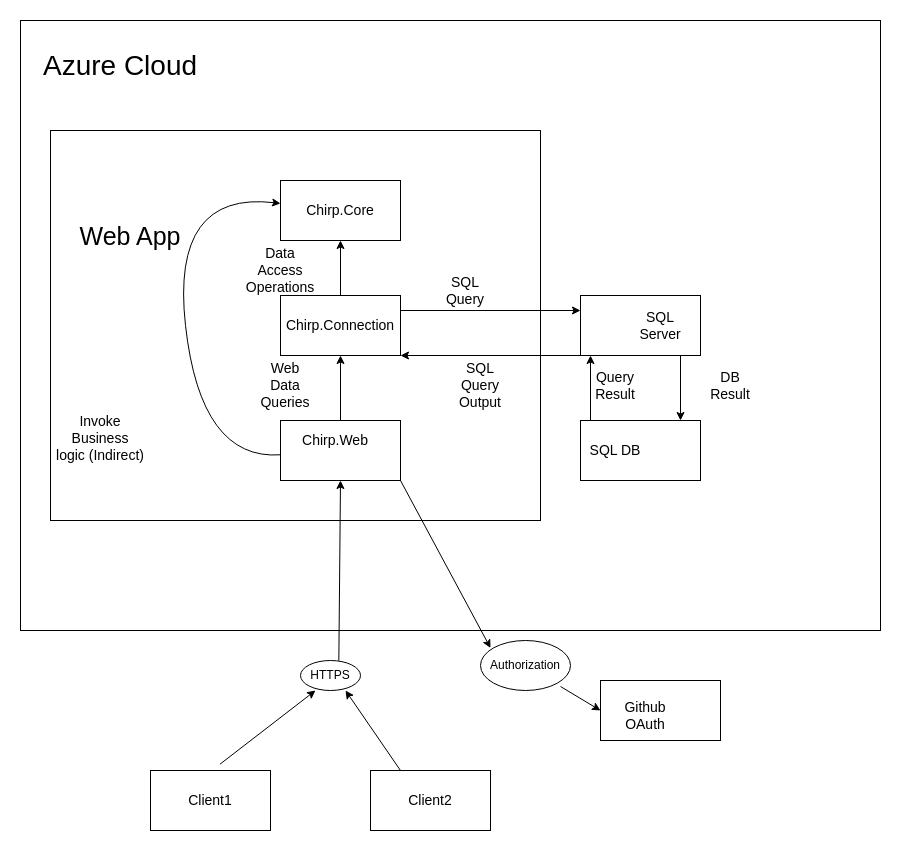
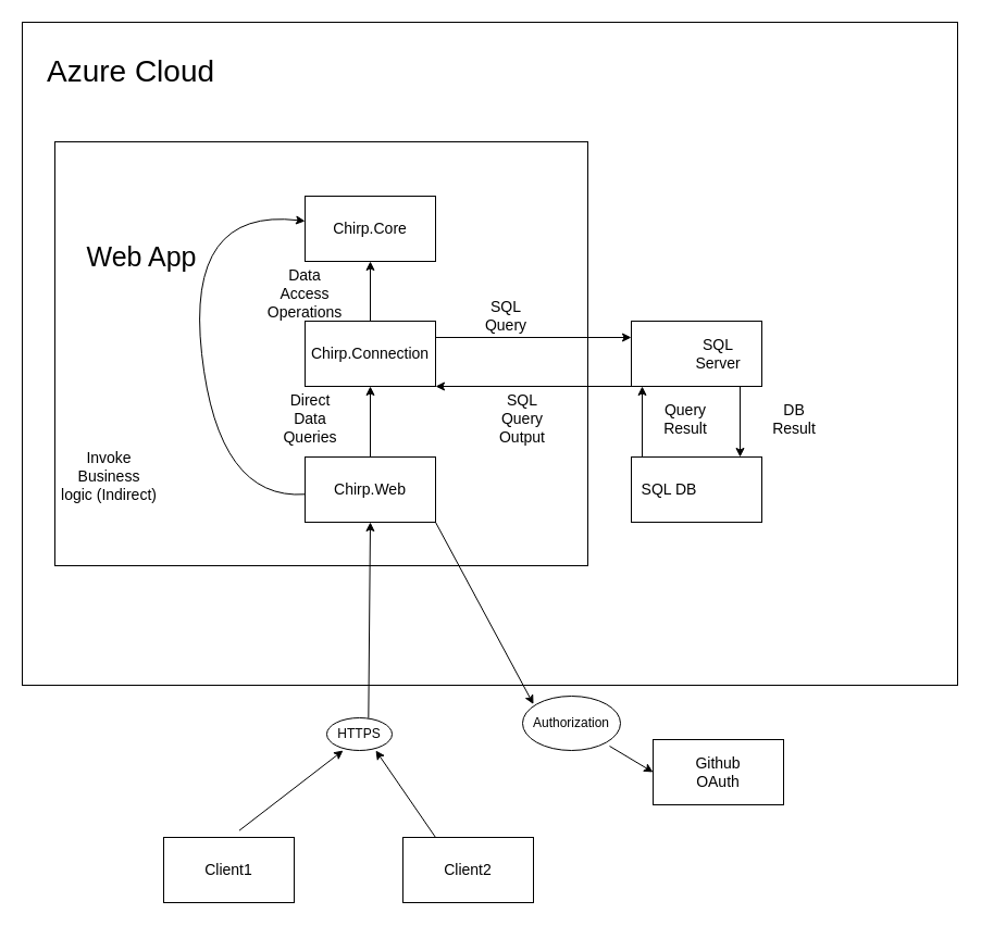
  <mxCell id="0" />
  <mxCell id="1" parent="0" />
  <mxCell id="2" value="" style="rounded=0;whiteSpace=wrap;html=1;" vertex="1" parent="1"><mxGeometry x="20" y="20" width="860" height="610" as="geometry" /></mxCell>
  <mxCell id="3" value="Azure Cloud" style="text;html=1;strokeColor=none;fillColor=none;align=center;verticalAlign=middle;whiteSpace=wrap;rounded=0;fontSize=28;" vertex="1" parent="1"><mxGeometry x="40" y="40" width="160" height="50" as="geometry" /></mxCell>
  <mxCell id="4" value="" style="rounded=0;whiteSpace=wrap;html=1;" vertex="1" parent="1"><mxGeometry x="50" y="130" width="490" height="390" as="geometry" /></mxCell>
  <mxCell id="5" value="Web App" style="text;html=1;strokeColor=none;fillColor=none;align=center;verticalAlign=middle;whiteSpace=wrap;rounded=0;fontSize=25;" vertex="1" parent="1"><mxGeometry x="75" y="215" width="110" height="40" as="geometry" /></mxCell>
  <mxCell id="6" value="" style="rounded=0;whiteSpace=wrap;html=1;" vertex="1" parent="1"><mxGeometry x="280" y="180" width="120" height="60" as="geometry" /></mxCell>
  <mxCell id="7" value="Chirp.Core" style="text;html=1;strokeColor=none;fillColor=none;align=center;verticalAlign=middle;whiteSpace=wrap;rounded=0;fontSize=14;" vertex="1" parent="1"><mxGeometry x="310" y="195" width="60" height="30" as="geometry" /></mxCell>
  <mxCell id="8" value="" style="rounded=0;whiteSpace=wrap;html=1;" vertex="1" parent="1"><mxGeometry x="280" y="295" width="120" height="60" as="geometry" /></mxCell>
  <mxCell id="9" value="Chirp.Connection" style="text;html=1;strokeColor=none;fillColor=none;align=center;verticalAlign=middle;whiteSpace=wrap;rounded=0;fontSize=14;" vertex="1" parent="1"><mxGeometry x="310" y="310" width="60" height="30" as="geometry" /></mxCell>
  <mxCell id="10" value="" style="rounded=0;whiteSpace=wrap;html=1;" vertex="1" parent="1"><mxGeometry x="280" y="420" width="120" height="60" as="geometry" /></mxCell>
- <mxCell id="11" value="Chirp.Web" style="text;html=1;strokeColor=none;fillColor=none;align=center;verticalAlign=middle;whiteSpace=wrap;rounded=0;fontSize=14;" vertex="1" parent="1"><mxGeometry x="305" y="425" width="60" height="30" as="geometry" /></mxCell>
+ <mxCell id="11" value="Chirp.Web" style="text;html=1;strokeColor=none;fillColor=none;align=center;verticalAlign=middle;whiteSpace=wrap;rounded=0;fontSize=14;" vertex="1" parent="1"><mxGeometry x="310" y="435" width="60" height="30" as="geometry" /></mxCell>
  <mxCell id="12" value="" style="curved=1;endArrow=classic;html=1;rounded=0;" edge="1" parent="1" source="10" target="6"><mxGeometry width="50" height="50" relative="1" as="geometry"><mxPoint x="200" y="435" as="sourcePoint" /><mxPoint x="250" y="385" as="targetPoint" /><Array as="points"><mxPoint x="200" y="460" /><mxPoint x="170" y="190" /></Array></mxGeometry></mxCell>
  <mxCell id="13" value="Invoke Business logic (Indirect)" style="text;html=1;strokeColor=none;fillColor=none;align=center;verticalAlign=middle;whiteSpace=wrap;rounded=0;fontSize=14;" vertex="1" parent="1"><mxGeometry x="55" y="410" width="90" height="55" as="geometry" /></mxCell>
  <mxCell id="14" value="Data Access Operations" style="text;html=1;strokeColor=none;fillColor=none;align=center;verticalAlign=middle;whiteSpace=wrap;rounded=0;fontSize=14;" vertex="1" parent="1"><mxGeometry x="250" y="255" width="60" height="30" as="geometry" /></mxCell>
- <mxCell id="15" value="Web Data Queries" style="text;html=1;strokeColor=none;fillColor=none;align=center;verticalAlign=middle;whiteSpace=wrap;rounded=0;fontSize=14;" vertex="1" parent="1"><mxGeometry x="255" y="370" width="60" height="30" as="geometry" /></mxCell>
+ <mxCell id="15" value="Direct Data Queries" style="text;html=1;strokeColor=none;fillColor=none;align=center;verticalAlign=middle;whiteSpace=wrap;rounded=0;fontSize=14;" vertex="1" parent="1"><mxGeometry x="255" y="370" width="60" height="30" as="geometry" /></mxCell>
  <mxCell id="16" value="" style="rounded=0;whiteSpace=wrap;html=1;" vertex="1" parent="1"><mxGeometry x="580" y="295" width="120" height="60" as="geometry" /></mxCell>
  <mxCell id="17" value="SQL Query" style="text;html=1;strokeColor=none;fillColor=none;align=center;verticalAlign=middle;whiteSpace=wrap;rounded=0;fontSize=14;" vertex="1" parent="1"><mxGeometry x="435" y="275" width="60" height="30" as="geometry" /></mxCell>
  <mxCell id="18" value="SQL Query Output" style="text;html=1;strokeColor=none;fillColor=none;align=center;verticalAlign=middle;whiteSpace=wrap;rounded=0;fontSize=14;" vertex="1" parent="1"><mxGeometry x="450" y="370" width="60" height="30" as="geometry" /></mxCell>
  <mxCell id="19" value="SQL Server" style="text;html=1;strokeColor=none;fillColor=none;align=center;verticalAlign=middle;whiteSpace=wrap;rounded=0;fontSize=14;" vertex="1" parent="1"><mxGeometry x="630" y="310" width="60" height="30" as="geometry" /></mxCell>
  <mxCell id="20" value="" style="rounded=0;whiteSpace=wrap;html=1;" vertex="1" parent="1"><mxGeometry x="580" y="420" width="120" height="60" as="geometry" /></mxCell>
  <mxCell id="21" value="DB Result" style="text;html=1;strokeColor=none;fillColor=none;align=center;verticalAlign=middle;whiteSpace=wrap;rounded=0;fontSize=14;" vertex="1" parent="1"><mxGeometry x="700" y="370" width="60" height="30" as="geometry" /></mxCell>
- <mxCell id="22" value="Query Result" style="text;html=1;strokeColor=none;fillColor=none;align=center;verticalAlign=middle;whiteSpace=wrap;rounded=0;fontSize=14;" vertex="1" parent="1"><mxGeometry x="585" y="370" width="60" height="30" as="geometry" /></mxCell>
+ <mxCell id="22" value="Query Result" style="text;html=1;strokeColor=none;fillColor=none;align=center;verticalAlign=middle;whiteSpace=wrap;rounded=0;fontSize=14;" vertex="1" parent="1"><mxGeometry x="600" y="370" width="60" height="30" as="geometry" /></mxCell>
  <mxCell id="23" value="SQL DB" style="text;html=1;strokeColor=none;fillColor=none;align=center;verticalAlign=middle;whiteSpace=wrap;rounded=0;fontSize=14;" vertex="1" parent="1"><mxGeometry x="585" y="435" width="60" height="30" as="geometry" /></mxCell>
  <mxCell id="24" value="" style="rounded=0;whiteSpace=wrap;html=1;" vertex="1" parent="1"><mxGeometry x="150" y="770" width="120" height="60" as="geometry" /></mxCell>
  <mxCell id="25" value="" style="rounded=0;whiteSpace=wrap;html=1;" vertex="1" parent="1"><mxGeometry x="370" y="770" width="120" height="60" as="geometry" /></mxCell>
  <mxCell id="26" value="Client1" style="text;html=1;strokeColor=none;fillColor=none;align=center;verticalAlign=middle;whiteSpace=wrap;rounded=0;fontSize=14;" vertex="1" parent="1"><mxGeometry x="180" y="785" width="60" height="30" as="geometry" /></mxCell>
  <mxCell id="27" value="Client2" style="text;html=1;strokeColor=none;fillColor=none;align=center;verticalAlign=middle;whiteSpace=wrap;rounded=0;fontSize=14;" vertex="1" parent="1"><mxGeometry x="400" y="785" width="60" height="30" as="geometry" /></mxCell>
  <mxCell id="28" value="" style="ellipse;whiteSpace=wrap;html=1;" vertex="1" parent="1"><mxGeometry x="300" y="660" width="60" height="30" as="geometry" /></mxCell>
  <mxCell id="29" value="HTTPS" style="text;html=1;strokeColor=none;fillColor=none;align=center;verticalAlign=middle;whiteSpace=wrap;rounded=0;" vertex="1" parent="1"><mxGeometry x="300" y="660" width="60" height="30" as="geometry" /></mxCell>
  <mxCell id="30" value="" style="rounded=0;whiteSpace=wrap;html=1;" vertex="1" parent="1"><mxGeometry x="600" y="680" width="120" height="60" as="geometry" /></mxCell>
- <mxCell id="31" value="Github OAuth" style="text;html=1;strokeColor=none;fillColor=none;align=center;verticalAlign=middle;whiteSpace=wrap;rounded=0;fontSize=14;" vertex="1" parent="1"><mxGeometry x="615" y="700" width="60" height="30" as="geometry" /></mxCell>
+ <mxCell id="31" value="Github OAuth" style="text;html=1;strokeColor=none;fillColor=none;align=center;verticalAlign=middle;whiteSpace=wrap;rounded=0;fontSize=14;" vertex="1" parent="1"><mxGeometry x="630" y="695" width="60" height="30" as="geometry" /></mxCell>
  <mxCell id="32" value="" style="ellipse;whiteSpace=wrap;html=1;" vertex="1" parent="1"><mxGeometry x="480" y="640" width="90" height="50" as="geometry" /></mxCell>
  <mxCell id="33" value="Authorization" style="text;html=1;strokeColor=none;fillColor=none;align=center;verticalAlign=middle;whiteSpace=wrap;rounded=0;" vertex="1" parent="1"><mxGeometry x="490" y="630" width="70" height="70" as="geometry" /></mxCell>
  <mxCell id="34" value="" style="endArrow=classic;html=1;rounded=0;exitX=0.5;exitY=0;exitDx=0;exitDy=0;entryX=0.5;entryY=1;entryDx=0;entryDy=0;" edge="1" parent="1" source="10" target="8"><mxGeometry width="50" height="50" relative="1" as="geometry"><mxPoint x="410" y="510" as="sourcePoint" /><mxPoint x="460" y="460" as="targetPoint" /></mxGeometry></mxCell>
  <mxCell id="35" value="" style="endArrow=classic;html=1;rounded=0;exitX=0.5;exitY=0;exitDx=0;exitDy=0;entryX=0.5;entryY=1;entryDx=0;entryDy=0;" edge="1" parent="1" source="8" target="6"><mxGeometry width="50" height="50" relative="1" as="geometry"><mxPoint x="410" y="510" as="sourcePoint" /><mxPoint x="460" y="460" as="targetPoint" /></mxGeometry></mxCell>
  <mxCell id="36" value="" style="endArrow=classic;html=1;rounded=0;exitX=1;exitY=0.25;exitDx=0;exitDy=0;entryX=0;entryY=0.25;entryDx=0;entryDy=0;" edge="1" parent="1" source="8" target="16"><mxGeometry width="50" height="50" relative="1" as="geometry"><mxPoint x="410" y="510" as="sourcePoint" /><mxPoint x="460" y="460" as="targetPoint" /></mxGeometry></mxCell>
  <mxCell id="37" value="" style="endArrow=classic;html=1;rounded=0;exitX=0;exitY=1;exitDx=0;exitDy=0;entryX=1;entryY=1;entryDx=0;entryDy=0;" edge="1" parent="1" source="16" target="8"><mxGeometry width="50" height="50" relative="1" as="geometry"><mxPoint x="410" y="510" as="sourcePoint" /><mxPoint x="460" y="460" as="targetPoint" /></mxGeometry></mxCell>
  <mxCell id="38" value="" style="endArrow=classic;html=1;rounded=0;exitX=0;exitY=0;exitDx=0;exitDy=0;entryX=0;entryY=1;entryDx=0;entryDy=0;" edge="1" parent="1"><mxGeometry width="50" height="50" relative="1" as="geometry"><mxPoint x="590" y="420" as="sourcePoint" /><mxPoint x="590" y="355" as="targetPoint" /></mxGeometry></mxCell>
  <mxCell id="39" value="" style="endArrow=classic;html=1;rounded=0;exitX=1;exitY=1;exitDx=0;exitDy=0;entryX=1;entryY=0;entryDx=0;entryDy=0;" edge="1" parent="1"><mxGeometry width="50" height="50" relative="1" as="geometry"><mxPoint x="680" y="355" as="sourcePoint" /><mxPoint x="680" y="420" as="targetPoint" /></mxGeometry></mxCell>
  <mxCell id="40" value="" style="endArrow=classic;html=1;rounded=0;exitX=0.639;exitY=0.006;exitDx=0;exitDy=0;exitPerimeter=0;entryX=0.5;entryY=1;entryDx=0;entryDy=0;" edge="1" parent="1" source="29" target="10"><mxGeometry width="50" height="50" relative="1" as="geometry"><mxPoint x="410" y="510" as="sourcePoint" /><mxPoint x="460" y="460" as="targetPoint" /></mxGeometry></mxCell>
  <mxCell id="41" value="" style="endArrow=classic;html=1;rounded=0;exitX=0.579;exitY=-0.105;exitDx=0;exitDy=0;exitPerimeter=0;entryX=0.25;entryY=1;entryDx=0;entryDy=0;" edge="1" parent="1" source="24" target="29"><mxGeometry width="50" height="50" relative="1" as="geometry"><mxPoint x="410" y="510" as="sourcePoint" /><mxPoint x="460" y="460" as="targetPoint" /></mxGeometry></mxCell>
  <mxCell id="42" value="" style="endArrow=classic;html=1;rounded=0;exitX=0.25;exitY=0;exitDx=0;exitDy=0;entryX=0.75;entryY=1;entryDx=0;entryDy=0;" edge="1" parent="1" source="25" target="29"><mxGeometry width="50" height="50" relative="1" as="geometry"><mxPoint x="410" y="510" as="sourcePoint" /><mxPoint x="460" y="460" as="targetPoint" /></mxGeometry></mxCell>
  <mxCell id="43" value="" style="endArrow=classic;html=1;rounded=0;exitX=1;exitY=1;exitDx=0;exitDy=0;entryX=0;entryY=0.25;entryDx=0;entryDy=0;" edge="1" parent="1" source="10" target="33"><mxGeometry width="50" height="50" relative="1" as="geometry"><mxPoint x="410" y="510" as="sourcePoint" /><mxPoint x="460" y="460" as="targetPoint" /></mxGeometry></mxCell>
  <mxCell id="44" value="" style="endArrow=classic;html=1;rounded=0;entryX=0;entryY=0.5;entryDx=0;entryDy=0;" edge="1" parent="1" source="33" target="30"><mxGeometry width="50" height="50" relative="1" as="geometry"><mxPoint x="410" y="510" as="sourcePoint" /><mxPoint x="460" y="460" as="targetPoint" /></mxGeometry></mxCell>
